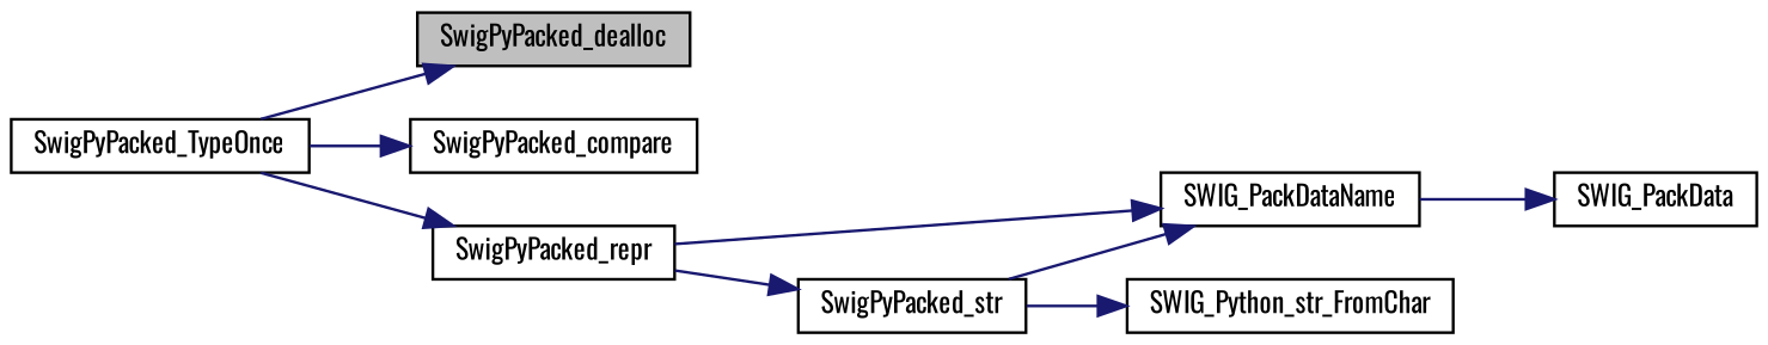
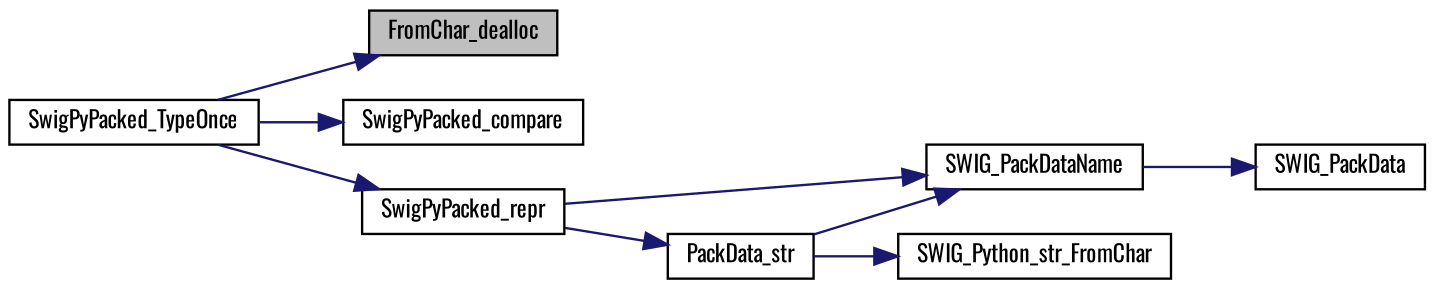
  digraph {
    fontname=Oswald
    rankdir=LR
    node [color=black fillcolor=white fontname=Oswald fontsize=10 shape=record style=filled]
    edge [color=midnightblue fontname=Oswald fontsize=10 labelfontname=Helvetica labelfontsize=10 style=solid]
-   n1 [fillcolor=grey75 fontcolor=black height=0.2 label=SwigPyPacked_dealloc width=0.4]
+   n1 [fillcolor=grey75 fontcolor=black height=0.2 label=FromChar_dealloc width=0.4]
    n2 [height=0.2 label=SwigPyPacked_TypeOnce width=0.4]
    n3 [height=0.2 label=SwigPyPacked_compare width=0.4]
    n4 [height=0.2 label=SwigPyPacked_repr width=0.4]
-   n5 [height=0.2 label=SwigPyPacked_str width=0.4]
+   n5 [height=0.2 label=PackData_str width=0.4]
    n6 [height=0.2 label=SWIG_PackDataName width=0.4]
    n7 [height=0.2 label=SWIG_Python_str_FromChar width=0.4]
    n8 [height=0.2 label=SWIG_PackData width=0.4]
    n2 -> n1
    n2 -> n3
    n2 -> n4
    n4 -> n5
    n4 -> n6
    n5 -> n6
    n5 -> n7
    n6 -> n8
  }
